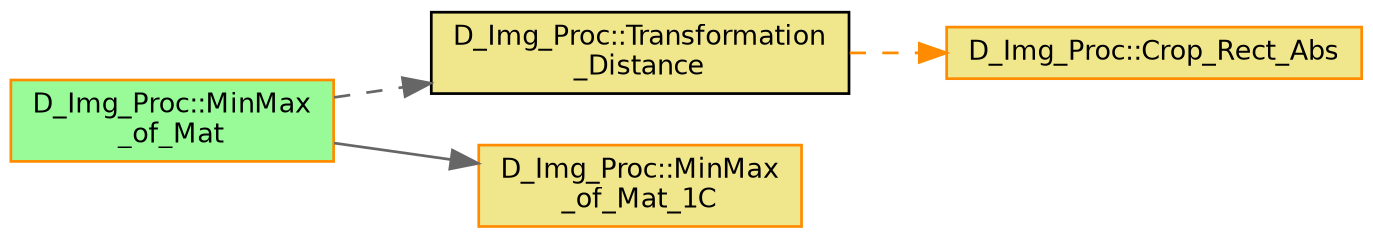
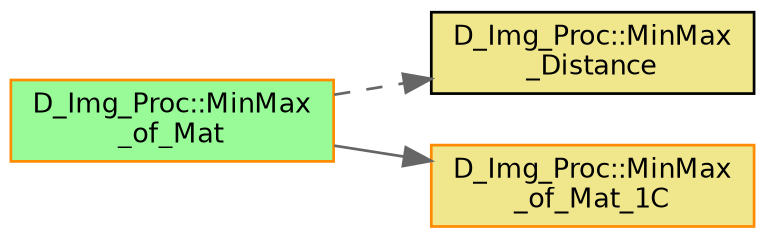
  digraph {
    rankdir=LR
    node [color=darkorange fillcolor=khaki fontname=Helvetica fontsize=10 shape=record style=filled]
    edge [color=gray40 fontname=Helvetica fontsize=10 labelfontname=Helvetica labelfontsize=10 style=dashed]
-   n1 [color=black fontcolor=black height=0.2 label="D_Img_Proc::Transformation\l_Distance" width=0.4]
-   n2 [height=0.2 label="D_Img_Proc::Crop_Rect_Abs" width=0.4]
+   n1 [color=black fontcolor=black height=0.2 label="D_Img_Proc::MinMax\l_Distance" width=0.4]
    n3 [fillcolor=palegreen height=0.2 label="D_Img_Proc::MinMax\l_of_Mat" width=0.4]
    n4 [height=0.2 label="D_Img_Proc::MinMax\l_of_Mat_1C" width=0.4]
-   n1 -> n2 [color=darkorange]
    n3 -> n1
    n3 -> n4 [style=solid]
  }
